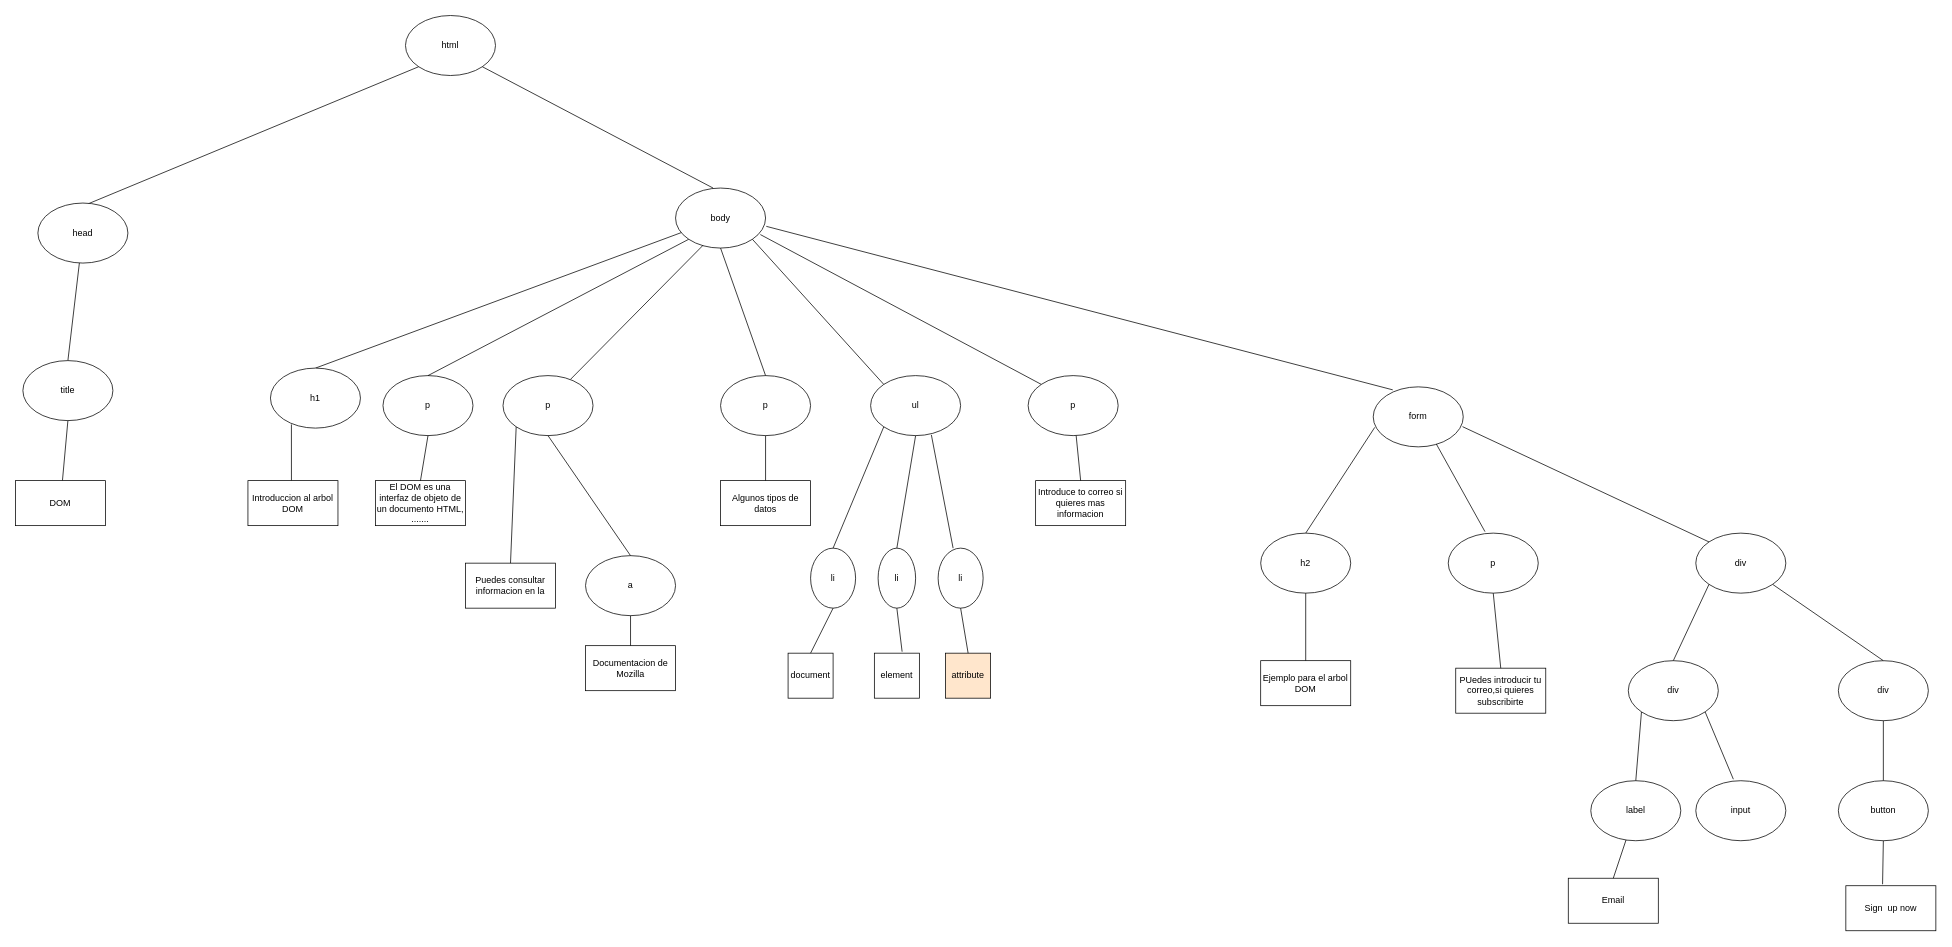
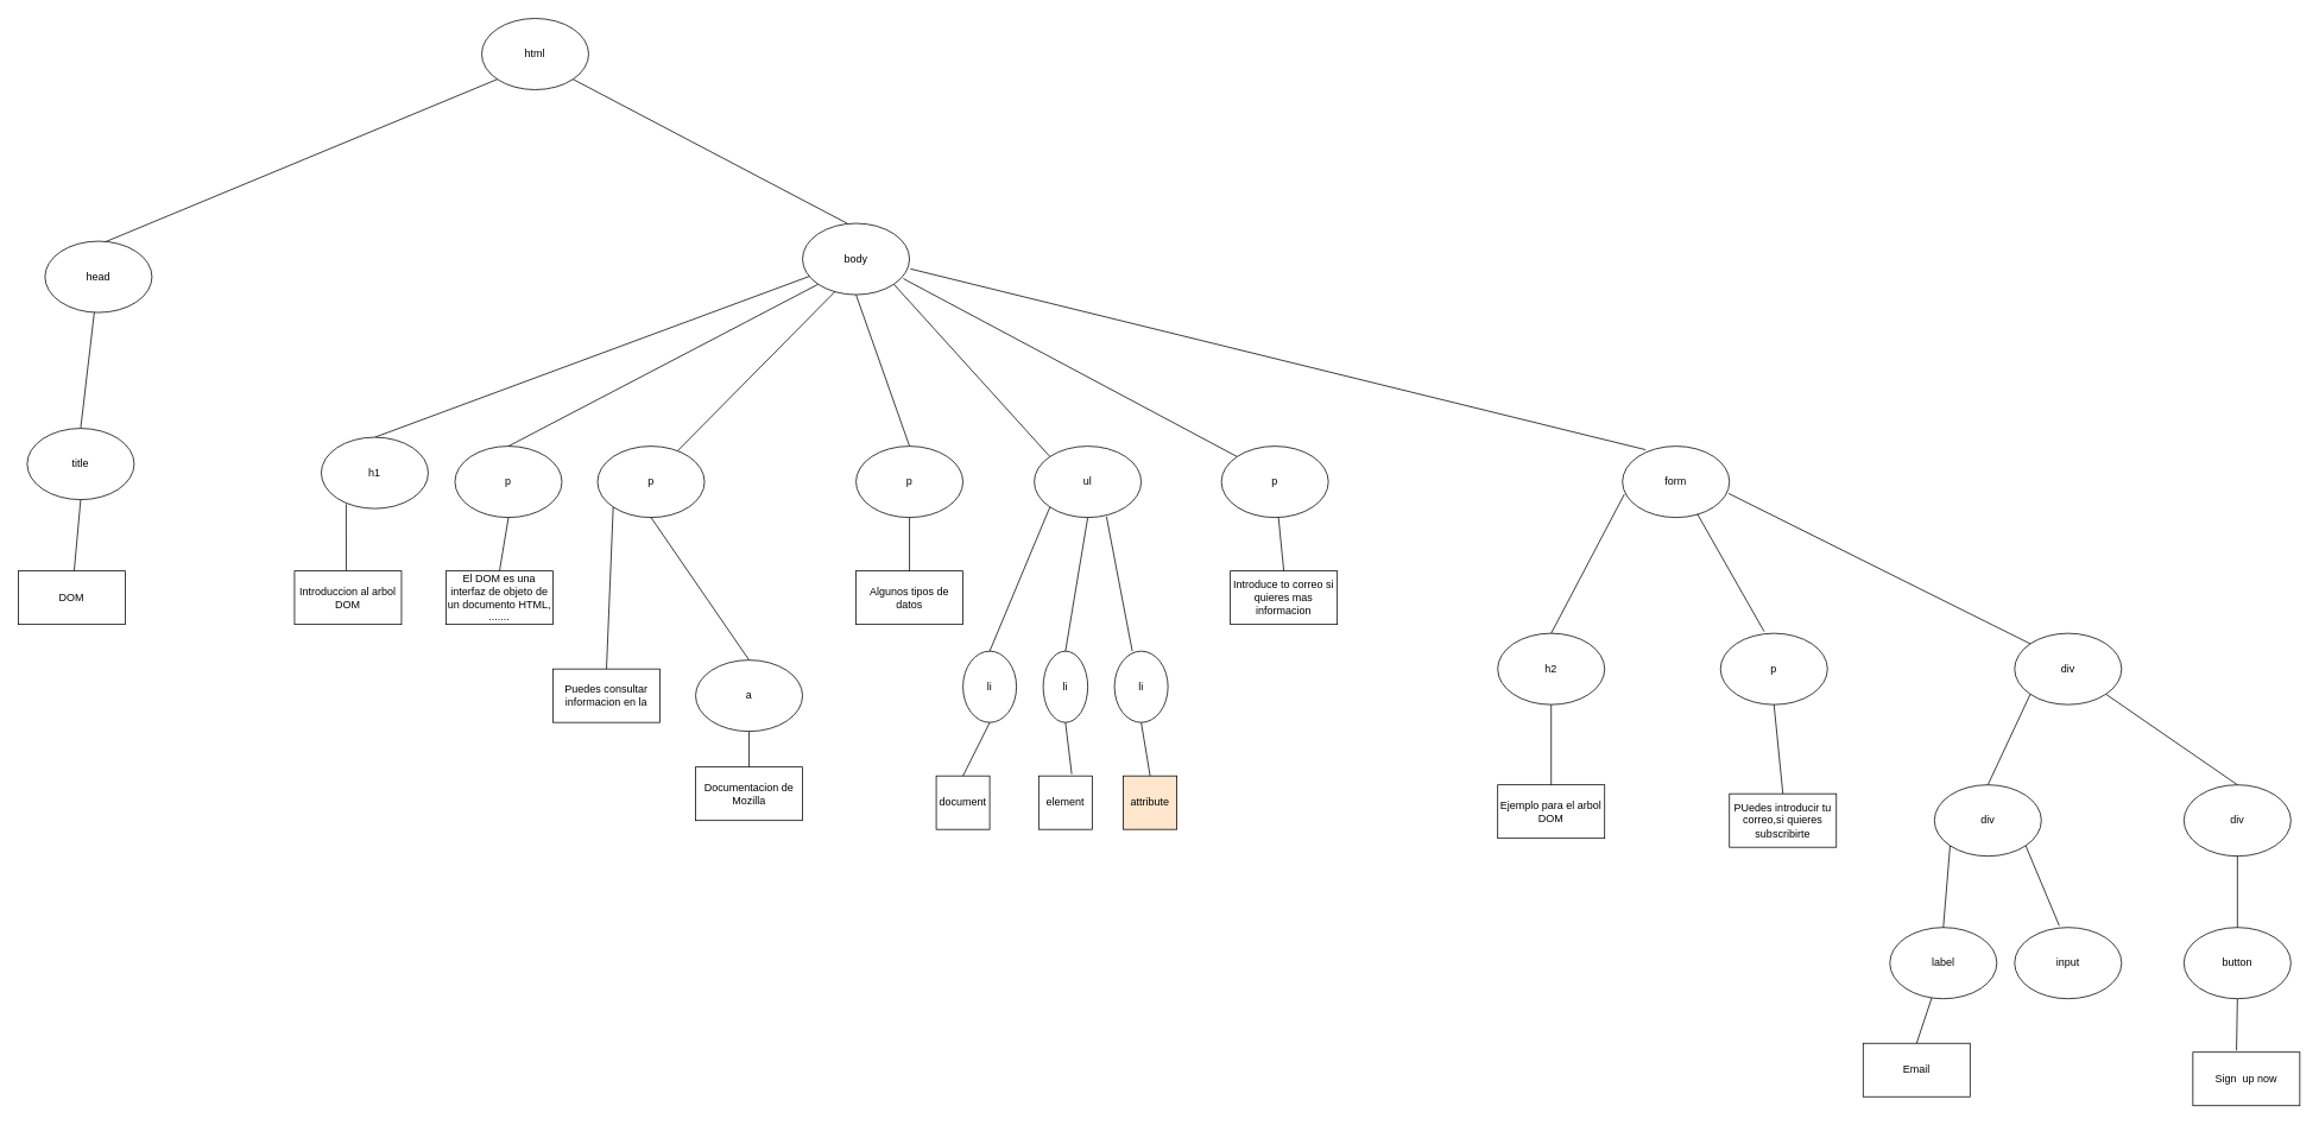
  <mxCell id="0" />
  <mxCell id="1" parent="0" />
  <mxCell id="2" value="html" style="ellipse;whiteSpace=wrap;html=1;" parent="1" vertex="1"><mxGeometry x="540" y="20" width="120" height="80" as="geometry" /></mxCell>
  <mxCell id="3" value="" style="endArrow=none;html=1;entryX=0;entryY=1;entryDx=0;entryDy=0;exitX=0.558;exitY=0.013;exitDx=0;exitDy=0;exitPerimeter=0;" parent="1" source="4" target="2" edge="1"><mxGeometry width="50" height="50" relative="1" as="geometry"><mxPoint x="280" y="300" as="sourcePoint" /><mxPoint x="330" y="250" as="targetPoint" /></mxGeometry></mxCell>
  <mxCell id="4" value="head" style="ellipse;whiteSpace=wrap;html=1;" parent="1" vertex="1"><mxGeometry x="50" y="270" width="120" height="80" as="geometry" /></mxCell>
  <mxCell id="5" value="body" style="ellipse;whiteSpace=wrap;html=1;" parent="1" vertex="1"><mxGeometry x="900" y="250" width="120" height="80" as="geometry" /></mxCell>
  <mxCell id="6" value="" style="endArrow=none;html=1;entryX=1;entryY=1;entryDx=0;entryDy=0;exitX=0.417;exitY=0;exitDx=0;exitDy=0;exitPerimeter=0;" parent="1" source="5" target="2" edge="1"><mxGeometry width="50" height="50" relative="1" as="geometry"><mxPoint x="290" y="310" as="sourcePoint" /><mxPoint x="368" y="238" as="targetPoint" /></mxGeometry></mxCell>
  <mxCell id="7" value="" style="endArrow=none;html=1;exitX=0.5;exitY=0;exitDx=0;exitDy=0;" parent="1" source="8" target="4" edge="1"><mxGeometry width="50" height="50" relative="1" as="geometry"><mxPoint x="251" y="480" as="sourcePoint" /><mxPoint x="260" y="450" as="targetPoint" /></mxGeometry></mxCell>
  <mxCell id="8" value="title" style="ellipse;whiteSpace=wrap;html=1;" parent="1" vertex="1"><mxGeometry x="30" y="480" width="120" height="80" as="geometry" /></mxCell>
  <mxCell id="9" value="" style="endArrow=none;html=1;entryX=0.5;entryY=1;entryDx=0;entryDy=0;" parent="1" source="10" target="8" edge="1"><mxGeometry width="50" height="50" relative="1" as="geometry"><mxPoint x="250" y="630" as="sourcePoint" /><mxPoint x="240" y="600" as="targetPoint" /></mxGeometry></mxCell>
  <mxCell id="10" value="DOM" style="rounded=0;whiteSpace=wrap;html=1;" parent="1" vertex="1"><mxGeometry x="20" y="640" width="120" height="60" as="geometry" /></mxCell>
  <mxCell id="11" value="" style="endArrow=none;html=1;" parent="1" target="5" edge="1"><mxGeometry width="50" height="50" relative="1" as="geometry"><mxPoint x="420" y="490" as="sourcePoint" /><mxPoint x="470" y="490" as="targetPoint" /></mxGeometry></mxCell>
  <mxCell id="12" value="h1" style="ellipse;whiteSpace=wrap;html=1;" parent="1" vertex="1"><mxGeometry x="360" y="490" width="120" height="80" as="geometry" /></mxCell>
  <mxCell id="13" value="p" style="ellipse;whiteSpace=wrap;html=1;" parent="1" vertex="1"><mxGeometry x="510" y="500" width="120" height="80" as="geometry" /></mxCell>
  <mxCell id="14" value="p" style="ellipse;whiteSpace=wrap;html=1;" parent="1" vertex="1"><mxGeometry x="670" y="500" width="120" height="80" as="geometry" /></mxCell>
  <mxCell id="15" value="p" style="ellipse;whiteSpace=wrap;html=1;" parent="1" vertex="1"><mxGeometry x="960" y="500" width="120" height="80" as="geometry" /></mxCell>
  <mxCell id="16" value="ul" style="ellipse;whiteSpace=wrap;html=1;" parent="1" vertex="1"><mxGeometry x="1160" y="500" width="120" height="80" as="geometry" /></mxCell>
  <mxCell id="17" value="p" style="ellipse;whiteSpace=wrap;html=1;" parent="1" vertex="1"><mxGeometry x="1370" y="500" width="120" height="80" as="geometry" /></mxCell>
- <mxCell id="18" value="form" style="ellipse;whiteSpace=wrap;html=1;" parent="1" vertex="1"><mxGeometry x="1830" y="515" width="120" height="80" as="geometry" /></mxCell>
+ <mxCell id="18" value="form" style="ellipse;whiteSpace=wrap;html=1;" parent="1" vertex="1"><mxGeometry x="1820" y="500" width="120" height="80" as="geometry" /></mxCell>
  <mxCell id="19" value="" style="endArrow=none;html=1;entryX=0.233;entryY=0.938;entryDx=0;entryDy=0;entryPerimeter=0;" parent="1" target="12" edge="1"><mxGeometry width="50" height="50" relative="1" as="geometry"><mxPoint x="388" y="640" as="sourcePoint" /><mxPoint x="280" y="630" as="targetPoint" /></mxGeometry></mxCell>
  <mxCell id="20" value="Introduccion al arbol DOM" style="rounded=0;whiteSpace=wrap;html=1;" parent="1" vertex="1"><mxGeometry x="330" y="640" width="120" height="60" as="geometry" /></mxCell>
  <mxCell id="21" value="&lt;span&gt;El DOM es una interfaz de objeto de un documento HTML, .......&lt;/span&gt;" style="rounded=0;whiteSpace=wrap;html=1;" parent="1" vertex="1"><mxGeometry x="500" y="640" width="120" height="60" as="geometry" /></mxCell>
  <mxCell id="22" value="Puedes consultar informacion en la" style="rounded=0;whiteSpace=wrap;html=1;" parent="1" vertex="1"><mxGeometry x="620" y="750" width="120" height="60" as="geometry" /></mxCell>
  <mxCell id="23" value="Documentacion de Mozilla" style="rounded=0;whiteSpace=wrap;html=1;" parent="1" vertex="1"><mxGeometry x="780" y="860" width="120" height="60" as="geometry" /></mxCell>
  <mxCell id="24" value="a" style="ellipse;whiteSpace=wrap;html=1;" parent="1" vertex="1"><mxGeometry x="780" y="740" width="120" height="80" as="geometry" /></mxCell>
  <mxCell id="25" value="Algunos tipos de datos" style="rounded=0;whiteSpace=wrap;html=1;" parent="1" vertex="1"><mxGeometry x="960" y="640" width="120" height="60" as="geometry" /></mxCell>
  <mxCell id="26" value="li" style="ellipse;whiteSpace=wrap;html=1;" parent="1" vertex="1"><mxGeometry x="1080" y="730" width="60" height="80" as="geometry" /></mxCell>
  <mxCell id="27" value="li" style="ellipse;whiteSpace=wrap;html=1;" parent="1" vertex="1"><mxGeometry x="1170" y="730" width="50" height="80" as="geometry" /></mxCell>
  <mxCell id="28" value="li" style="ellipse;whiteSpace=wrap;html=1;" parent="1" vertex="1"><mxGeometry x="1250" y="730" width="60" height="80" as="geometry" /></mxCell>
  <mxCell id="29" value="document" style="rounded=0;whiteSpace=wrap;html=1;" parent="1" vertex="1"><mxGeometry x="1050" y="870" width="60" height="60" as="geometry" /></mxCell>
  <mxCell id="30" value="attribute" style="rounded=0;whiteSpace=wrap;html=1;fillColor=#ffe6cc;" parent="1" vertex="1"><mxGeometry x="1260" y="870" width="60" height="60" as="geometry" /></mxCell>
  <mxCell id="31" value="element" style="rounded=0;whiteSpace=wrap;html=1;" parent="1" vertex="1"><mxGeometry x="1165" y="870" width="60" height="60" as="geometry" /></mxCell>
  <mxCell id="32" value="Introduce to correo si quieres mas informacion" style="rounded=0;whiteSpace=wrap;html=1;" parent="1" vertex="1"><mxGeometry x="1380" y="640" width="120" height="60" as="geometry" /></mxCell>
  <mxCell id="33" value="h2" style="ellipse;whiteSpace=wrap;html=1;" parent="1" vertex="1"><mxGeometry x="1680" y="710" width="120" height="80" as="geometry" /></mxCell>
  <mxCell id="34" value="p" style="ellipse;whiteSpace=wrap;html=1;" parent="1" vertex="1"><mxGeometry x="1930" y="710" width="120" height="80" as="geometry" /></mxCell>
  <mxCell id="35" value="div" style="ellipse;whiteSpace=wrap;html=1;" parent="1" vertex="1"><mxGeometry x="2260" y="710" width="120" height="80" as="geometry" /></mxCell>
  <mxCell id="36" value="Ejemplo para el arbol DOM" style="rounded=0;whiteSpace=wrap;html=1;" parent="1" vertex="1"><mxGeometry x="1680" y="880" width="120" height="60" as="geometry" /></mxCell>
  <mxCell id="37" value="PUedes introducir tu correo,si quieres subscribirte" style="rounded=0;whiteSpace=wrap;html=1;" parent="1" vertex="1"><mxGeometry x="1940" y="890" width="120" height="60" as="geometry" /></mxCell>
  <mxCell id="38" value="div" style="ellipse;whiteSpace=wrap;html=1;" parent="1" vertex="1"><mxGeometry x="2170" y="880" width="120" height="80" as="geometry" /></mxCell>
  <mxCell id="39" value="div" style="ellipse;whiteSpace=wrap;html=1;" parent="1" vertex="1"><mxGeometry x="2450" y="880" width="120" height="80" as="geometry" /></mxCell>
  <mxCell id="40" value="label" style="ellipse;whiteSpace=wrap;html=1;" parent="1" vertex="1"><mxGeometry x="2120" y="1040" width="120" height="80" as="geometry" /></mxCell>
  <mxCell id="41" value="input" style="ellipse;whiteSpace=wrap;html=1;" parent="1" vertex="1"><mxGeometry x="2260" y="1040" width="120" height="80" as="geometry" /></mxCell>
  <mxCell id="42" value="Email" style="rounded=0;whiteSpace=wrap;html=1;" parent="1" vertex="1"><mxGeometry x="2090" y="1170" width="120" height="60" as="geometry" /></mxCell>
  <mxCell id="43" value="button" style="ellipse;whiteSpace=wrap;html=1;" parent="1" vertex="1"><mxGeometry x="2450" y="1040" width="120" height="80" as="geometry" /></mxCell>
  <mxCell id="44" value="Sign&amp;nbsp; up now" style="rounded=0;whiteSpace=wrap;html=1;" parent="1" vertex="1"><mxGeometry x="2460" y="1180" width="120" height="60" as="geometry" /></mxCell>
  <mxCell id="45" value="" style="endArrow=none;html=1;entryX=0;entryY=1;entryDx=0;entryDy=0;exitX=0.5;exitY=0;exitDx=0;exitDy=0;" parent="1" source="13" target="5" edge="1"><mxGeometry width="50" height="50" relative="1" as="geometry"><mxPoint x="715" y="440" as="sourcePoint" /><mxPoint x="765" y="390" as="targetPoint" /></mxGeometry></mxCell>
  <mxCell id="46" value="" style="endArrow=none;html=1;entryX=0.308;entryY=0.95;entryDx=0;entryDy=0;entryPerimeter=0;exitX=0.5;exitY=0;exitDx=0;exitDy=0;" parent="1" target="5" edge="1"><mxGeometry width="50" height="50" relative="1" as="geometry"><mxPoint x="760" y="505" as="sourcePoint" /><mxPoint x="1109" y="330" as="targetPoint" /></mxGeometry></mxCell>
  <mxCell id="47" value="" style="endArrow=none;html=1;entryX=0.5;entryY=1;entryDx=0;entryDy=0;exitX=0.5;exitY=0;exitDx=0;exitDy=0;" parent="1" source="15" target="5" edge="1"><mxGeometry width="50" height="50" relative="1" as="geometry"><mxPoint x="960" y="370" as="sourcePoint" /><mxPoint x="1309" y="195" as="targetPoint" /></mxGeometry></mxCell>
  <mxCell id="48" value="" style="endArrow=none;html=1;entryX=1;entryY=1;entryDx=0;entryDy=0;exitX=0;exitY=0;exitDx=0;exitDy=0;" parent="1" source="16" target="5" edge="1"><mxGeometry width="50" height="50" relative="1" as="geometry"><mxPoint x="1210" y="500" as="sourcePoint" /><mxPoint x="1150" y="330" as="targetPoint" /></mxGeometry></mxCell>
  <mxCell id="49" value="" style="endArrow=none;html=1;entryX=0.942;entryY=0.775;entryDx=0;entryDy=0;exitX=0;exitY=0;exitDx=0;exitDy=0;entryPerimeter=0;" parent="1" source="17" target="5" edge="1"><mxGeometry width="50" height="50" relative="1" as="geometry"><mxPoint x="1390" y="400" as="sourcePoint" /><mxPoint x="1330" y="230" as="targetPoint" /></mxGeometry></mxCell>
  <mxCell id="50" value="" style="endArrow=none;html=1;entryX=1.008;entryY=0.638;entryDx=0;entryDy=0;exitX=0.217;exitY=0.05;exitDx=0;exitDy=0;exitPerimeter=0;entryPerimeter=0;" parent="1" source="18" target="5" edge="1"><mxGeometry width="50" height="50" relative="1" as="geometry"><mxPoint x="1510" y="400" as="sourcePoint" /><mxPoint x="1450" y="230" as="targetPoint" /></mxGeometry></mxCell>
  <mxCell id="51" value="" style="endArrow=none;html=1;entryX=0.5;entryY=1;entryDx=0;entryDy=0;exitX=0.5;exitY=0;exitDx=0;exitDy=0;" parent="1" source="21" target="13" edge="1"><mxGeometry width="50" height="50" relative="1" as="geometry"><mxPoint x="520" y="620" as="sourcePoint" /><mxPoint x="460" y="450" as="targetPoint" /></mxGeometry></mxCell>
  <mxCell id="52" value="" style="endArrow=none;html=1;entryX=0;entryY=1;entryDx=0;entryDy=0;exitX=0.5;exitY=0;exitDx=0;exitDy=0;" parent="1" source="22" target="14" edge="1"><mxGeometry width="50" height="50" relative="1" as="geometry"><mxPoint x="710" y="580" as="sourcePoint" /><mxPoint x="650" y="410" as="targetPoint" /></mxGeometry></mxCell>
  <mxCell id="53" value="" style="endArrow=none;html=1;entryX=0.5;entryY=1;entryDx=0;entryDy=0;exitX=0.5;exitY=0;exitDx=0;exitDy=0;" parent="1" source="24" target="14" edge="1"><mxGeometry width="50" height="50" relative="1" as="geometry"><mxPoint x="770" y="640" as="sourcePoint" /><mxPoint x="710" y="470" as="targetPoint" /></mxGeometry></mxCell>
  <mxCell id="54" value="" style="endArrow=none;html=1;entryX=0.5;entryY=1;entryDx=0;entryDy=0;exitX=0.5;exitY=0;exitDx=0;exitDy=0;" parent="1" source="23" target="24" edge="1"><mxGeometry width="50" height="50" relative="1" as="geometry"><mxPoint x="920" y="830" as="sourcePoint" /><mxPoint x="860" y="660" as="targetPoint" /></mxGeometry></mxCell>
  <mxCell id="55" value="" style="endArrow=none;html=1;entryX=0.5;entryY=1;entryDx=0;entryDy=0;exitX=0.5;exitY=0;exitDx=0;exitDy=0;" parent="1" source="25" target="15" edge="1"><mxGeometry width="50" height="50" relative="1" as="geometry"><mxPoint x="910" y="600" as="sourcePoint" /><mxPoint x="850" y="430" as="targetPoint" /></mxGeometry></mxCell>
  <mxCell id="56" value="" style="endArrow=none;html=1;entryX=0;entryY=1;entryDx=0;entryDy=0;exitX=0.5;exitY=0;exitDx=0;exitDy=0;" parent="1" source="26" target="16" edge="1"><mxGeometry width="50" height="50" relative="1" as="geometry"><mxPoint x="1230" y="640" as="sourcePoint" /><mxPoint x="1170" y="470" as="targetPoint" /></mxGeometry></mxCell>
  <mxCell id="57" value="" style="endArrow=none;html=1;entryX=0.5;entryY=1;entryDx=0;entryDy=0;exitX=0.5;exitY=0;exitDx=0;exitDy=0;" parent="1" source="27" target="16" edge="1"><mxGeometry width="50" height="50" relative="1" as="geometry"><mxPoint x="1210" y="680" as="sourcePoint" /><mxPoint x="1150" y="510" as="targetPoint" /></mxGeometry></mxCell>
  <mxCell id="58" value="" style="endArrow=none;html=1;entryX=0.675;entryY=0.988;entryDx=0;entryDy=0;exitX=0.333;exitY=0;exitDx=0;exitDy=0;exitPerimeter=0;entryPerimeter=0;" parent="1" source="28" target="16" edge="1"><mxGeometry width="50" height="50" relative="1" as="geometry"><mxPoint x="1270" y="700" as="sourcePoint" /><mxPoint x="1210" y="530" as="targetPoint" /></mxGeometry></mxCell>
  <mxCell id="59" value="" style="endArrow=none;html=1;entryX=0.5;entryY=1;entryDx=0;entryDy=0;exitX=0.5;exitY=0;exitDx=0;exitDy=0;" parent="1" source="29" target="26" edge="1"><mxGeometry width="50" height="50" relative="1" as="geometry"><mxPoint x="1120" y="840" as="sourcePoint" /><mxPoint x="1060" y="670" as="targetPoint" /></mxGeometry></mxCell>
  <mxCell id="60" value="" style="endArrow=none;html=1;entryX=0.5;entryY=1;entryDx=0;entryDy=0;exitX=0.617;exitY=-0.033;exitDx=0;exitDy=0;exitPerimeter=0;" parent="1" source="31" target="27" edge="1"><mxGeometry width="50" height="50" relative="1" as="geometry"><mxPoint x="1210" y="840" as="sourcePoint" /><mxPoint x="1150" y="670" as="targetPoint" /></mxGeometry></mxCell>
  <mxCell id="61" value="" style="endArrow=none;html=1;entryX=0.5;entryY=1;entryDx=0;entryDy=0;exitX=0.5;exitY=0;exitDx=0;exitDy=0;" parent="1" source="30" target="28" edge="1"><mxGeometry width="50" height="50" relative="1" as="geometry"><mxPoint x="1300" y="830" as="sourcePoint" /><mxPoint x="1240" y="660" as="targetPoint" /></mxGeometry></mxCell>
  <mxCell id="62" value="" style="endArrow=none;html=1;exitX=0.5;exitY=0;exitDx=0;exitDy=0;" parent="1" source="32" target="17" edge="1"><mxGeometry width="50" height="50" relative="1" as="geometry"><mxPoint x="1470" y="600" as="sourcePoint" /><mxPoint x="1410" y="430" as="targetPoint" /></mxGeometry></mxCell>
  <mxCell id="63" value="" style="endArrow=none;html=1;entryX=0.017;entryY=0.675;entryDx=0;entryDy=0;exitX=0.5;exitY=0;exitDx=0;exitDy=0;entryPerimeter=0;" parent="1" source="33" target="18" edge="1"><mxGeometry width="50" height="50" relative="1" as="geometry"><mxPoint x="1780" y="650" as="sourcePoint" /><mxPoint x="1720" y="480" as="targetPoint" /></mxGeometry></mxCell>
  <mxCell id="64" value="" style="endArrow=none;html=1;entryX=0.7;entryY=0.95;entryDx=0;entryDy=0;exitX=0.408;exitY=-0.025;exitDx=0;exitDy=0;exitPerimeter=0;entryPerimeter=0;" parent="1" source="34" target="18" edge="1"><mxGeometry width="50" height="50" relative="1" as="geometry"><mxPoint x="1940" y="660" as="sourcePoint" /><mxPoint x="1880" y="490" as="targetPoint" /></mxGeometry></mxCell>
  <mxCell id="65" value="" style="endArrow=none;html=1;entryX=0.992;entryY=0.663;entryDx=0;entryDy=0;exitX=0;exitY=0;exitDx=0;exitDy=0;entryPerimeter=0;" parent="1" source="35" target="18" edge="1"><mxGeometry width="50" height="50" relative="1" as="geometry"><mxPoint x="2190" y="670" as="sourcePoint" /><mxPoint x="2130" y="500" as="targetPoint" /></mxGeometry></mxCell>
  <mxCell id="66" value="" style="endArrow=none;html=1;entryX=0.5;entryY=1;entryDx=0;entryDy=0;exitX=0.5;exitY=0;exitDx=0;exitDy=0;" parent="1" source="36" target="33" edge="1"><mxGeometry width="50" height="50" relative="1" as="geometry"><mxPoint x="1750" y="820" as="sourcePoint" /><mxPoint x="1690" y="650" as="targetPoint" /></mxGeometry></mxCell>
  <mxCell id="67" value="" style="endArrow=none;html=1;entryX=0.5;entryY=1;entryDx=0;entryDy=0;exitX=0.5;exitY=0;exitDx=0;exitDy=0;" parent="1" source="37" target="34" edge="1"><mxGeometry width="50" height="50" relative="1" as="geometry"><mxPoint x="1970" y="820" as="sourcePoint" /><mxPoint x="1910" y="650" as="targetPoint" /></mxGeometry></mxCell>
  <mxCell id="68" value="" style="endArrow=none;html=1;entryX=0;entryY=1;entryDx=0;entryDy=0;exitX=0.5;exitY=0;exitDx=0;exitDy=0;" parent="1" source="38" target="35" edge="1"><mxGeometry width="50" height="50" relative="1" as="geometry"><mxPoint x="2340" y="830" as="sourcePoint" /><mxPoint x="2280" y="660" as="targetPoint" /></mxGeometry></mxCell>
  <mxCell id="69" value="" style="endArrow=none;html=1;entryX=1;entryY=1;entryDx=0;entryDy=0;exitX=0.5;exitY=0;exitDx=0;exitDy=0;" parent="1" source="39" target="35" edge="1"><mxGeometry width="50" height="50" relative="1" as="geometry"><mxPoint x="2420" y="860" as="sourcePoint" /><mxPoint x="2360" y="690" as="targetPoint" /></mxGeometry></mxCell>
  <mxCell id="70" value="" style="endArrow=none;html=1;entryX=0;entryY=1;entryDx=0;entryDy=0;exitX=0.5;exitY=0;exitDx=0;exitDy=0;" parent="1" source="40" target="38" edge="1"><mxGeometry width="50" height="50" relative="1" as="geometry"><mxPoint x="2240" y="990" as="sourcePoint" /><mxPoint x="2180" y="820" as="targetPoint" /></mxGeometry></mxCell>
  <mxCell id="71" value="" style="endArrow=none;html=1;entryX=1;entryY=1;entryDx=0;entryDy=0;exitX=0.417;exitY=-0.025;exitDx=0;exitDy=0;exitPerimeter=0;" parent="1" source="41" target="38" edge="1"><mxGeometry width="50" height="50" relative="1" as="geometry"><mxPoint x="2310" y="1000" as="sourcePoint" /><mxPoint x="2250" y="830" as="targetPoint" /></mxGeometry></mxCell>
  <mxCell id="72" value="" style="endArrow=none;html=1;entryX=0.5;entryY=1;entryDx=0;entryDy=0;exitX=0.5;exitY=0;exitDx=0;exitDy=0;" parent="1" source="43" target="39" edge="1"><mxGeometry width="50" height="50" relative="1" as="geometry"><mxPoint x="2490" y="990" as="sourcePoint" /><mxPoint x="2430" y="820" as="targetPoint" /></mxGeometry></mxCell>
  <mxCell id="73" value="" style="endArrow=none;html=1;entryX=0.5;entryY=1;entryDx=0;entryDy=0;exitX=0.408;exitY=-0.033;exitDx=0;exitDy=0;exitPerimeter=0;" parent="1" source="44" target="43" edge="1"><mxGeometry width="50" height="50" relative="1" as="geometry"><mxPoint x="2510" y="1150" as="sourcePoint" /><mxPoint x="2450" y="980" as="targetPoint" /></mxGeometry></mxCell>
  <mxCell id="74" value="" style="endArrow=none;html=1;exitX=0.5;exitY=0;exitDx=0;exitDy=0;" parent="1" source="42" target="40" edge="1"><mxGeometry width="50" height="50" relative="1" as="geometry"><mxPoint x="2200" y="1140" as="sourcePoint" /><mxPoint x="2140" y="970" as="targetPoint" /></mxGeometry></mxCell>
